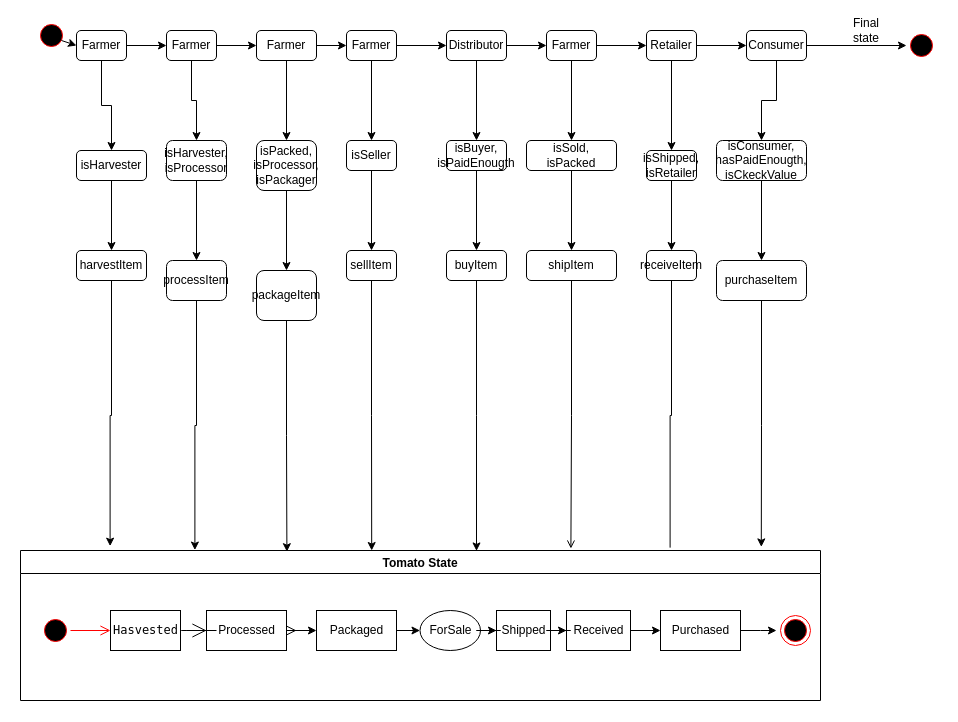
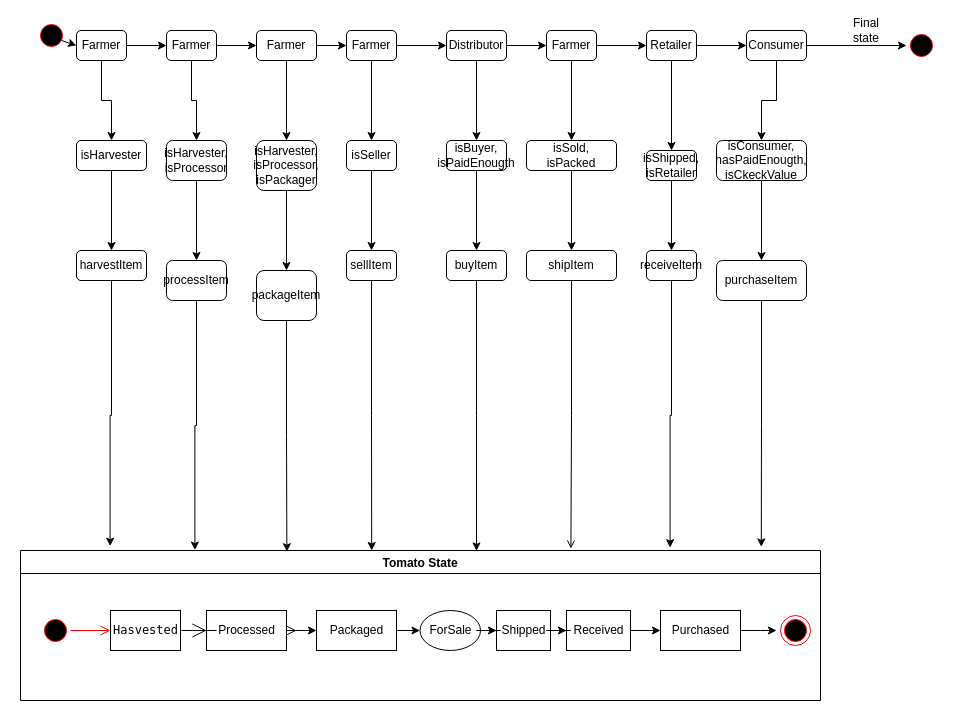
  <mxCell id="0" />
  <mxCell id="1" parent="0" />
  <mxCell id="2" value="Tomato State" style="swimlane;" parent="1" vertex="1"><mxGeometry x="20" y="550" width="800" height="150" as="geometry" /></mxCell>
  <mxCell id="3" value="&lt;pre class=&quot;tw-data-text tw-text-large XcVN5d tw-ta&quot; id=&quot;tw-target-text&quot; style=&quot;text-align: left&quot; dir=&quot;ltr&quot;&gt;&lt;span lang=&quot;en&quot;&gt;Hasvested&lt;/span&gt;&lt;/pre&gt;" style="html=1;" parent="2" vertex="1"><mxGeometry x="90" y="60" width="70" height="40" as="geometry" /></mxCell>
  <mxCell id="4" value="" style="endArrow=open;endFill=1;endSize=12;html=1;" parent="2" edge="1" source="9"><mxGeometry width="160" relative="1" as="geometry"><mxPoint x="200" y="80" as="sourcePoint" /><mxPoint x="276" y="80" as="targetPoint" /></mxGeometry></mxCell>
  <mxCell id="5" value="" style="ellipse;html=1;shape=endState;fillColor=#000000;strokeColor=#ff0000;" parent="2" vertex="1"><mxGeometry x="760" y="65" width="30" height="30" as="geometry" /></mxCell>
  <mxCell id="6" value="" style="ellipse;html=1;shape=startState;fillColor=#000000;strokeColor=#ff0000;" parent="2" vertex="1"><mxGeometry x="20" y="65" width="30" height="30" as="geometry" /></mxCell>
  <mxCell id="7" value="" style="edgeStyle=orthogonalEdgeStyle;html=1;verticalAlign=bottom;endArrow=open;endSize=8;strokeColor=#ff0000;entryX=0;entryY=0.5;entryDx=0;entryDy=0;" parent="2" source="6" target="3" edge="1"><mxGeometry relative="1" as="geometry"><mxPoint x="35" y="185" as="targetPoint" /></mxGeometry></mxCell>
  <mxCell id="8" value="Purchased" style="html=1;" parent="2" vertex="1"><mxGeometry x="640" y="60" width="80" height="40" as="geometry" /></mxCell>
  <mxCell id="9" value="Processed" style="html=1;" parent="2" vertex="1"><mxGeometry x="186" y="60" width="80" height="40" as="geometry" /></mxCell>
  <mxCell id="10" value="" style="endArrow=open;endFill=1;endSize=12;html=1;" edge="1" parent="2" target="9"><mxGeometry width="160" relative="1" as="geometry"><mxPoint x="196" y="80" as="sourcePoint" /><mxPoint x="290" y="260" as="targetPoint" /><Array as="points"><mxPoint x="156" y="80" /></Array></mxGeometry></mxCell>
  <mxCell id="11" value="Packaged" style="html=1;" vertex="1" parent="2"><mxGeometry x="296" y="60" width="80" height="40" as="geometry" /></mxCell>
  <mxCell id="12" value="" style="edgeStyle=orthogonalEdgeStyle;rounded=0;orthogonalLoop=1;jettySize=auto;html=1;" edge="1" parent="2" source="9" target="11"><mxGeometry relative="1" as="geometry"><mxPoint x="296" y="80" as="sourcePoint" /><mxPoint x="426" y="80" as="targetPoint" /></mxGeometry></mxCell>
  <mxCell id="13" value="ForSale" style="ellipse;html=1;" parent="2" vertex="1"><mxGeometry x="399.5" y="60" width="60.5" height="40" as="geometry" /></mxCell>
  <mxCell id="14" value="" style="edgeStyle=orthogonalEdgeStyle;rounded=0;orthogonalLoop=1;jettySize=auto;html=1;" parent="2" source="11" target="13" edge="1"><mxGeometry relative="1" as="geometry" /></mxCell>
  <mxCell id="15" value="Shipped" style="html=1;" vertex="1" parent="2"><mxGeometry x="476" y="60" width="54" height="40" as="geometry" /></mxCell>
  <mxCell id="16" value="" style="edgeStyle=orthogonalEdgeStyle;rounded=0;orthogonalLoop=1;jettySize=auto;html=1;" edge="1" parent="2" source="13" target="15"><mxGeometry relative="1" as="geometry"><mxPoint x="506" y="80" as="sourcePoint" /><mxPoint x="566" y="80" as="targetPoint" /></mxGeometry></mxCell>
  <mxCell id="17" value="Received" style="html=1;" parent="2" vertex="1"><mxGeometry x="546" y="60" width="64" height="40" as="geometry" /></mxCell>
  <mxCell id="18" value="" style="edgeStyle=orthogonalEdgeStyle;rounded=0;orthogonalLoop=1;jettySize=auto;html=1;" parent="2" source="15" target="17" edge="1"><mxGeometry relative="1" as="geometry" /></mxCell>
  <mxCell id="19" value="" style="edgeStyle=orthogonalEdgeStyle;rounded=0;orthogonalLoop=1;jettySize=auto;html=1;" parent="2" source="17" target="8" edge="1"><mxGeometry relative="1" as="geometry" /></mxCell>
  <mxCell id="20" value="" style="edgeStyle=orthogonalEdgeStyle;rounded=0;orthogonalLoop=1;jettySize=auto;html=1;" parent="1" source="8" edge="1"><mxGeometry relative="1" as="geometry"><mxPoint x="776" y="630" as="targetPoint" /></mxGeometry></mxCell>
  <mxCell id="21" value="" style="edgeStyle=orthogonalEdgeStyle;rounded=0;orthogonalLoop=1;jettySize=auto;html=1;" edge="1" parent="1" source="22" target="50"><mxGeometry relative="1" as="geometry" /></mxCell>
  <mxCell id="22" value="Farmer" style="rounded=1;whiteSpace=wrap;html=1;" vertex="1" parent="1"><mxGeometry x="76" y="30" width="50" height="30" as="geometry" /></mxCell>
  <mxCell id="23" value="" style="ellipse;html=1;shape=startState;fillColor=#000000;strokeColor=#ff0000;" vertex="1" parent="1"><mxGeometry x="36" width="30" height="30" as="geometry" y="20" /></mxCell>
  <mxCell id="24" value="" style="endArrow=classic;html=1;entryX=0;entryY=0.5;entryDx=0;entryDy=0;" edge="1" parent="1" target="22"><mxGeometry width="50" height="50" relative="1" as="geometry"><mxPoint x="61" y="40" as="sourcePoint" /><mxPoint x="41" y="-40" as="targetPoint" /></mxGeometry></mxCell>
  <mxCell id="25" value="" style="edgeStyle=orthogonalEdgeStyle;rounded=0;orthogonalLoop=1;jettySize=auto;html=1;" edge="1" parent="1" source="26" target="52"><mxGeometry relative="1" as="geometry" /></mxCell>
  <mxCell id="26" value="Farmer" style="rounded=1;whiteSpace=wrap;html=1;" vertex="1" parent="1"><mxGeometry x="166" y="30" width="50" height="30" as="geometry" /></mxCell>
  <mxCell id="27" value="" style="edgeStyle=orthogonalEdgeStyle;rounded=0;orthogonalLoop=1;jettySize=auto;html=1;" edge="1" parent="1" source="28" target="54"><mxGeometry relative="1" as="geometry" /></mxCell>
  <mxCell id="28" value="Farmer" style="rounded=1;whiteSpace=wrap;html=1;" vertex="1" parent="1"><mxGeometry x="256" y="30" width="60" height="30" as="geometry" /></mxCell>
  <mxCell id="29" value="" style="edgeStyle=orthogonalEdgeStyle;rounded=0;orthogonalLoop=1;jettySize=auto;html=1;" edge="1" parent="1" source="30" target="56"><mxGeometry relative="1" as="geometry" /></mxCell>
  <mxCell id="30" value="Farmer" style="rounded=1;whiteSpace=wrap;html=1;" vertex="1" parent="1"><mxGeometry x="346" y="30" width="50" height="30" as="geometry" /></mxCell>
  <mxCell id="31" value="" style="edgeStyle=orthogonalEdgeStyle;rounded=0;orthogonalLoop=1;jettySize=auto;html=1;" edge="1" parent="1" source="33" target="36"><mxGeometry relative="1" as="geometry" /></mxCell>
  <mxCell id="32" value="" style="edgeStyle=orthogonalEdgeStyle;rounded=0;orthogonalLoop=1;jettySize=auto;html=1;" edge="1" parent="1" source="33" target="58"><mxGeometry relative="1" as="geometry" /></mxCell>
  <mxCell id="33" value="Distributor" style="rounded=1;whiteSpace=wrap;html=1;" vertex="1" parent="1"><mxGeometry x="446" y="30" width="60" height="30" as="geometry" /></mxCell>
  <mxCell id="34" value="" style="edgeStyle=orthogonalEdgeStyle;rounded=0;orthogonalLoop=1;jettySize=auto;html=1;" edge="1" parent="1" source="36" target="39"><mxGeometry relative="1" as="geometry" /></mxCell>
  <mxCell id="35" value="" style="edgeStyle=orthogonalEdgeStyle;rounded=0;orthogonalLoop=1;jettySize=auto;html=1;" edge="1" parent="1" source="36" target="60"><mxGeometry relative="1" as="geometry" /></mxCell>
  <mxCell id="36" value="Farmer" style="rounded=1;whiteSpace=wrap;html=1;" vertex="1" parent="1"><mxGeometry x="546" y="30" width="50" height="30" as="geometry" /></mxCell>
  <mxCell id="37" value="" style="edgeStyle=orthogonalEdgeStyle;rounded=0;orthogonalLoop=1;jettySize=auto;html=1;" edge="1" parent="1" source="39" target="41"><mxGeometry relative="1" as="geometry" /></mxCell>
  <mxCell id="38" value="" style="edgeStyle=orthogonalEdgeStyle;rounded=0;orthogonalLoop=1;jettySize=auto;html=1;" edge="1" parent="1" source="39" target="62"><mxGeometry relative="1" as="geometry" /></mxCell>
  <mxCell id="39" value="Retailer" style="rounded=1;whiteSpace=wrap;html=1;" vertex="1" parent="1"><mxGeometry x="646" y="30" width="50" height="30" as="geometry" /></mxCell>
  <mxCell id="40" value="" style="edgeStyle=orthogonalEdgeStyle;rounded=0;orthogonalLoop=1;jettySize=auto;html=1;" edge="1" parent="1" source="41" target="64"><mxGeometry relative="1" as="geometry" /></mxCell>
  <mxCell id="41" value="Consumer" style="rounded=1;whiteSpace=wrap;html=1;" vertex="1" parent="1"><mxGeometry x="746" y="30" width="60" height="30" as="geometry" /></mxCell>
  <mxCell id="42" value="" style="ellipse;html=1;shape=startState;fillColor=#000000;strokeColor=#ff0000;" vertex="1" parent="1"><mxGeometry x="906" y="30" width="30" height="30" as="geometry" /></mxCell>
  <mxCell id="43" value="" style="endArrow=classic;html=1;entryX=0;entryY=0.5;entryDx=0;entryDy=0;" edge="1" parent="1" target="42"><mxGeometry width="50" height="50" relative="1" as="geometry"><mxPoint x="806" y="45" as="sourcePoint" /><mxPoint x="826" y="50" as="targetPoint" /></mxGeometry></mxCell>
  <mxCell id="44" value="Final state" style="text;html=1;strokeColor=none;fillColor=none;align=center;verticalAlign=middle;whiteSpace=wrap;rounded=0;" vertex="1" parent="1"><mxGeometry x="846" width="40" height="20" as="geometry" y="20" /></mxCell>
  <mxCell id="45" value="" style="endArrow=classic;html=1;exitX=1;exitY=0.5;exitDx=0;exitDy=0;" edge="1" parent="1" source="22"><mxGeometry width="50" height="50" relative="1" as="geometry"><mxPoint x="136" y="90" as="sourcePoint" /><mxPoint x="166" y="45" as="targetPoint" /></mxGeometry></mxCell>
  <mxCell id="46" value="" style="endArrow=classic;html=1;exitX=1;exitY=0.5;exitDx=0;exitDy=0;entryX=0;entryY=0.5;entryDx=0;entryDy=0;" edge="1" parent="1" source="26" target="28"><mxGeometry width="50" height="50" relative="1" as="geometry"><mxPoint x="216" y="80" as="sourcePoint" /><mxPoint x="266" y="30" as="targetPoint" /></mxGeometry></mxCell>
  <mxCell id="47" value="" style="endArrow=classic;html=1;exitX=1;exitY=0.5;exitDx=0;exitDy=0;" edge="1" parent="1" source="28"><mxGeometry width="50" height="50" relative="1" as="geometry"><mxPoint x="316" y="90" as="sourcePoint" /><mxPoint x="346" y="45" as="targetPoint" /></mxGeometry></mxCell>
  <mxCell id="48" value="" style="endArrow=classic;html=1;exitX=1;exitY=0.5;exitDx=0;exitDy=0;entryX=0;entryY=0.5;entryDx=0;entryDy=0;" edge="1" parent="1" source="30" target="33"><mxGeometry width="50" height="50" relative="1" as="geometry"><mxPoint x="386" y="90" as="sourcePoint" /><mxPoint x="436" y="40" as="targetPoint" /></mxGeometry></mxCell>
  <mxCell id="49" value="" style="edgeStyle=orthogonalEdgeStyle;rounded=0;orthogonalLoop=1;jettySize=auto;html=1;" edge="1" parent="1" source="50" target="66"><mxGeometry relative="1" as="geometry" /></mxCell>
- <mxCell id="50" value="isHarvester" style="rounded=1;whiteSpace=wrap;html=1;" vertex="1" parent="1"><mxGeometry x="76" y="150" width="70" height="30" as="geometry" /></mxCell>
+ <mxCell id="50" value="isHarvester" style="rounded=1;whiteSpace=wrap;html=1;" vertex="1" parent="1"><mxGeometry x="76" y="140" width="70" height="30" as="geometry" /></mxCell>
  <mxCell id="51" value="" style="edgeStyle=orthogonalEdgeStyle;rounded=0;orthogonalLoop=1;jettySize=auto;html=1;" edge="1" parent="1" source="52" target="68"><mxGeometry relative="1" as="geometry" /></mxCell>
  <mxCell id="52" value="isHarvester, isProcessor" style="rounded=1;whiteSpace=wrap;html=1;" vertex="1" parent="1"><mxGeometry x="166" y="140" width="60" height="40" as="geometry" /></mxCell>
  <mxCell id="53" value="" style="edgeStyle=orthogonalEdgeStyle;rounded=0;orthogonalLoop=1;jettySize=auto;html=1;" edge="1" parent="1" source="54" target="70"><mxGeometry relative="1" as="geometry" /></mxCell>
- <mxCell id="54" value="isPacked, isProcessor, isPackager" style="rounded=1;whiteSpace=wrap;html=1;" vertex="1" parent="1"><mxGeometry x="256" y="140" width="60" height="50" as="geometry" /></mxCell>
+ <mxCell id="54" value="isHarvester, isProcessor, isPackager" style="rounded=1;whiteSpace=wrap;html=1;" vertex="1" parent="1"><mxGeometry x="256" y="140" width="60" height="50" as="geometry" /></mxCell>
  <mxCell id="55" value="" style="edgeStyle=orthogonalEdgeStyle;rounded=0;orthogonalLoop=1;jettySize=auto;html=1;" edge="1" parent="1" source="56" target="72"><mxGeometry relative="1" as="geometry" /></mxCell>
  <mxCell id="56" value="isSeller" style="rounded=1;whiteSpace=wrap;html=1;" vertex="1" parent="1"><mxGeometry x="346" y="140" width="50" height="30" as="geometry" /></mxCell>
  <mxCell id="57" value="" style="edgeStyle=orthogonalEdgeStyle;rounded=0;orthogonalLoop=1;jettySize=auto;html=1;" edge="1" parent="1" source="58" target="74"><mxGeometry relative="1" as="geometry" /></mxCell>
  <mxCell id="58" value="isBuyer, isPaidEnougth" style="rounded=1;whiteSpace=wrap;html=1;" vertex="1" parent="1"><mxGeometry x="446" y="140" width="60" height="30" as="geometry" /></mxCell>
  <mxCell id="59" value="" style="edgeStyle=orthogonalEdgeStyle;rounded=0;orthogonalLoop=1;jettySize=auto;html=1;" edge="1" parent="1" source="60" target="76"><mxGeometry relative="1" as="geometry" /></mxCell>
  <mxCell id="60" value="isSold,&lt;br&gt;isPacked" style="rounded=1;whiteSpace=wrap;html=1;" vertex="1" parent="1"><mxGeometry x="526" y="140" width="90" height="30" as="geometry" /></mxCell>
  <mxCell id="61" value="" style="edgeStyle=orthogonalEdgeStyle;rounded=0;orthogonalLoop=1;jettySize=auto;html=1;" edge="1" parent="1" source="62" target="78"><mxGeometry relative="1" as="geometry" /></mxCell>
  <mxCell id="62" value="isShipped, isRetailer" style="rounded=1;whiteSpace=wrap;html=1;" vertex="1" parent="1"><mxGeometry x="646" y="150" width="50" height="30" as="geometry" /></mxCell>
  <mxCell id="63" value="" style="edgeStyle=orthogonalEdgeStyle;rounded=0;orthogonalLoop=1;jettySize=auto;html=1;" edge="1" parent="1" source="64" target="80"><mxGeometry relative="1" as="geometry" /></mxCell>
  <mxCell id="64" value="isConsumer, hasPaidEnougth,&lt;br&gt;isCkeckValue" style="rounded=1;whiteSpace=wrap;html=1;" vertex="1" parent="1"><mxGeometry x="716" y="140" width="90" height="40" as="geometry" /></mxCell>
  <mxCell id="65" value="" style="edgeStyle=orthogonalEdgeStyle;rounded=0;orthogonalLoop=1;jettySize=auto;html=1;entryX=0.112;entryY=-0.029;entryDx=0;entryDy=0;entryPerimeter=0;" edge="1" parent="1" source="66" target="2"><mxGeometry relative="1" as="geometry"><mxPoint x="111" y="360" as="targetPoint" /></mxGeometry></mxCell>
  <mxCell id="66" value="harvestItem" style="rounded=1;whiteSpace=wrap;html=1;" vertex="1" parent="1"><mxGeometry x="76" y="250" width="70" height="30" as="geometry" /></mxCell>
  <mxCell id="67" value="" style="edgeStyle=orthogonalEdgeStyle;rounded=0;orthogonalLoop=1;jettySize=auto;html=1;entryX=0.218;entryY=-0.003;entryDx=0;entryDy=0;entryPerimeter=0;" edge="1" parent="1" source="68" target="2"><mxGeometry relative="1" as="geometry"><mxPoint x="196" y="380" as="targetPoint" /></mxGeometry></mxCell>
  <mxCell id="68" value="processItem" style="rounded=1;whiteSpace=wrap;html=1;" vertex="1" parent="1"><mxGeometry x="166" y="260" width="60" height="40" as="geometry" /></mxCell>
  <mxCell id="69" value="" style="edgeStyle=orthogonalEdgeStyle;rounded=0;orthogonalLoop=1;jettySize=auto;html=1;entryX=0.333;entryY=0.008;entryDx=0;entryDy=0;entryPerimeter=0;" edge="1" parent="1" source="70" target="2"><mxGeometry relative="1" as="geometry"><mxPoint x="286" y="400" as="targetPoint" /></mxGeometry></mxCell>
  <mxCell id="70" value="packageItem" style="rounded=1;whiteSpace=wrap;html=1;" vertex="1" parent="1"><mxGeometry x="256" y="270" width="60" height="50" as="geometry" /></mxCell>
  <mxCell id="71" value="" style="edgeStyle=orthogonalEdgeStyle;rounded=0;orthogonalLoop=1;jettySize=auto;html=1;entryX=0.439;entryY=0;entryDx=0;entryDy=0;entryPerimeter=0;" edge="1" parent="1" source="72" target="2"><mxGeometry relative="1" as="geometry"><mxPoint x="371" y="360" as="targetPoint" /></mxGeometry></mxCell>
  <mxCell id="72" value="sellItem" style="rounded=1;whiteSpace=wrap;html=1;" vertex="1" parent="1"><mxGeometry x="346" y="250" width="50" height="30" as="geometry" /></mxCell>
  <mxCell id="73" value="" style="edgeStyle=orthogonalEdgeStyle;rounded=0;orthogonalLoop=1;jettySize=auto;html=1;entryX=0.57;entryY=0.003;entryDx=0;entryDy=0;entryPerimeter=0;" edge="1" parent="1" source="74" target="2"><mxGeometry relative="1" as="geometry"><mxPoint x="476" y="360" as="targetPoint" /></mxGeometry></mxCell>
  <mxCell id="74" value="buyItem" style="rounded=1;whiteSpace=wrap;html=1;" vertex="1" parent="1"><mxGeometry x="446" y="250" width="60" height="30" as="geometry" /></mxCell>
  <mxCell id="75" value="" style="edgeStyle=orthogonalEdgeStyle;rounded=0;orthogonalLoop=1;jettySize=auto;html=1;entryX=0.688;entryY=-0.013;entryDx=0;entryDy=0;entryPerimeter=0;endArrow=open;" edge="1" parent="1" source="76" target="2"><mxGeometry relative="1" as="geometry"><mxPoint x="571" y="360" as="targetPoint" /></mxGeometry></mxCell>
  <mxCell id="76" value="shipItem" style="rounded=1;whiteSpace=wrap;html=1;" vertex="1" parent="1"><mxGeometry x="526" y="250" width="90" height="30" as="geometry" /></mxCell>
- <mxCell id="77" value="" style="edgeStyle=orthogonalEdgeStyle;rounded=0;orthogonalLoop=1;jettySize=auto;html=1;entryX=0.812;entryY=-0.019;entryDx=0;entryDy=0;entryPerimeter=0;endArrow=none;" edge="1" parent="1" source="78" target="2"><mxGeometry relative="1" as="geometry"><mxPoint x="671" y="360" as="targetPoint" /></mxGeometry></mxCell>
+ <mxCell id="77" value="" style="edgeStyle=orthogonalEdgeStyle;rounded=0;orthogonalLoop=1;jettySize=auto;html=1;entryX=0.812;entryY=-0.019;entryDx=0;entryDy=0;entryPerimeter=0;" edge="1" parent="1" source="78" target="2"><mxGeometry relative="1" as="geometry"><mxPoint x="671" y="360" as="targetPoint" /></mxGeometry></mxCell>
  <mxCell id="78" value="receiveItem" style="rounded=1;whiteSpace=wrap;html=1;" vertex="1" parent="1"><mxGeometry x="646" y="250" width="50" height="30" as="geometry" /></mxCell>
  <mxCell id="79" value="" style="edgeStyle=orthogonalEdgeStyle;rounded=0;orthogonalLoop=1;jettySize=auto;html=1;entryX=0.926;entryY=-0.024;entryDx=0;entryDy=0;entryPerimeter=0;" edge="1" parent="1" source="80" target="2"><mxGeometry relative="1" as="geometry"><mxPoint x="761" y="380" as="targetPoint" /></mxGeometry></mxCell>
  <mxCell id="80" value="purchaseItem" style="rounded=1;whiteSpace=wrap;html=1;" vertex="1" parent="1"><mxGeometry x="716" y="260" width="90" height="40" as="geometry" /></mxCell>
